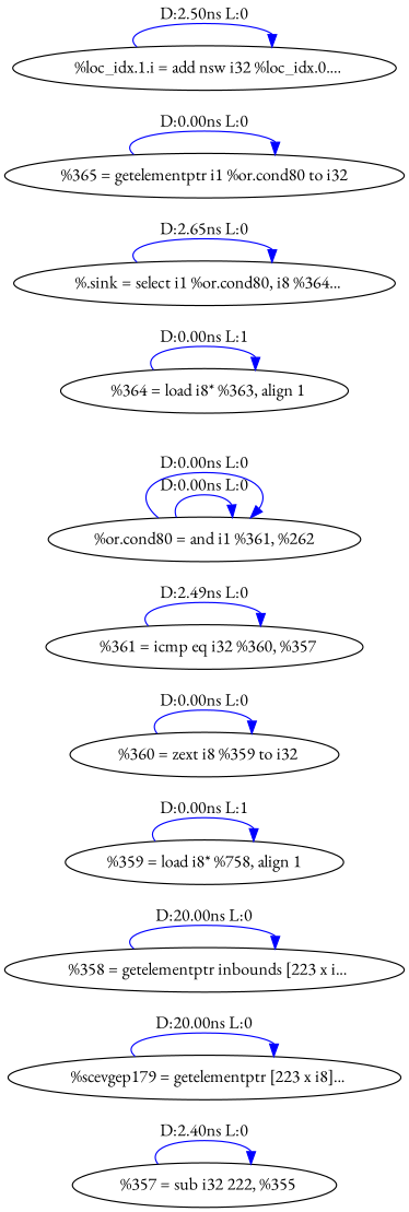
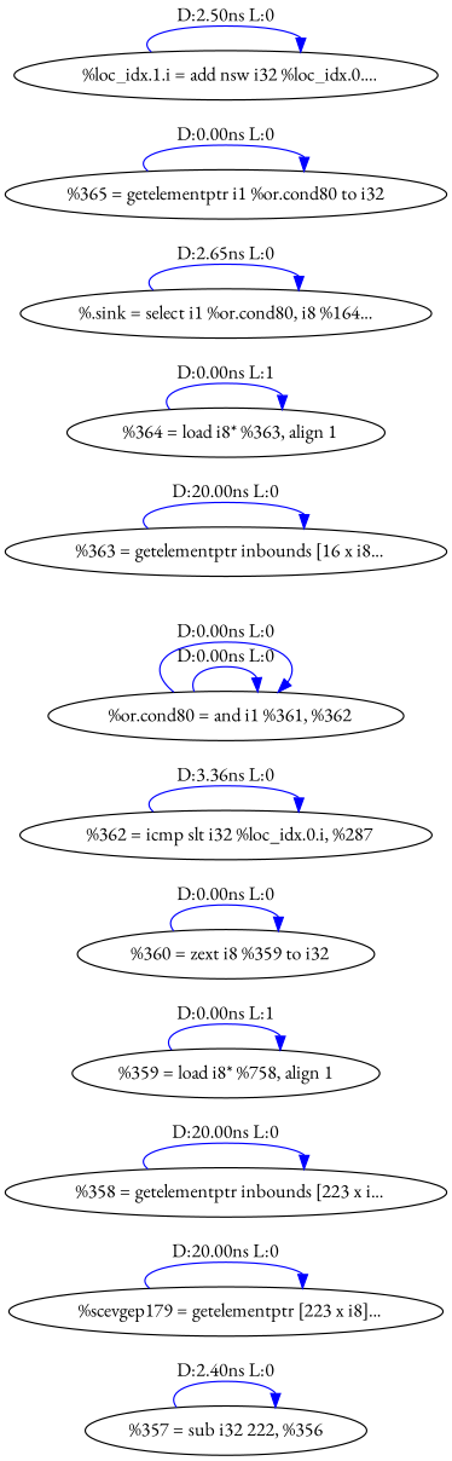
  digraph {
    fontname="EB Garamond"
    rankdir=LR
    node [fontname="EB Garamond"]
    edge [color=blue fontname="EB Garamond"]
-   n1 [label="  %357 = sub i32 222, %355"]
+   n1 [label="%357 = sub i32 222, %356"]
    n2 [label="  %scevgep179 = getelementptr [223 x i8]..."]
    n3 [label="  %358 = getelementptr inbounds [223 x i..."]
    n4 [label="%359 = load i8* %758, align 1"]
    n5 [label="  %360 = zext i8 %359 to i32"]
-   n6 [label="  %361 = icmp eq i32 %360, %357"]
-   n8 [label="%or.cond80 = and i1 %361, %262"]
+   n7 [label="  %362 = icmp slt i32 %loc_idx.0.i, %287"]
+   n8 [label="  %or.cond80 = and i1 %361, %362"]
+   n9 [label="  %363 = getelementptr inbounds [16 x i8..."]
    n10 [label="  %364 = load i8* %363, align 1"]
-   n11 [label="  %.sink = select i1 %or.cond80, i8 %364..."]
+   n11 [label="%.sink = select i1 %or.cond80, i8 %164..."]
    n12 [label="%365 = getelementptr i1 %or.cond80 to i32"]
    n13 [label="  %loc_idx.1.i = add nsw i32 %loc_idx.0...."]
    n1 -> n1 [label="D:2.40ns L:0"]
    n2 -> n2 [label="D:20.00ns L:0"]
    n3 -> n3 [label="D:20.00ns L:0"]
    n4 -> n4 [label="D:0.00ns L:1"]
    n5 -> n5 [label="D:0.00ns L:0"]
-   n6 -> n6 [label="D:2.49ns L:0"]
+   n7 -> n7 [label="D:3.36ns L:0"]
    n8 -> n8 [label="D:0.00ns L:0"]
    n8 -> n8 [label="D:0.00ns L:0"]
+   n9 -> n9 [label="D:20.00ns L:0"]
    n10 -> n10 [label="D:0.00ns L:1"]
    n11 -> n11 [label="D:2.65ns L:0"]
    n12 -> n12 [label="D:0.00ns L:0"]
    n13 -> n13 [label="D:2.50ns L:0"]
  }
